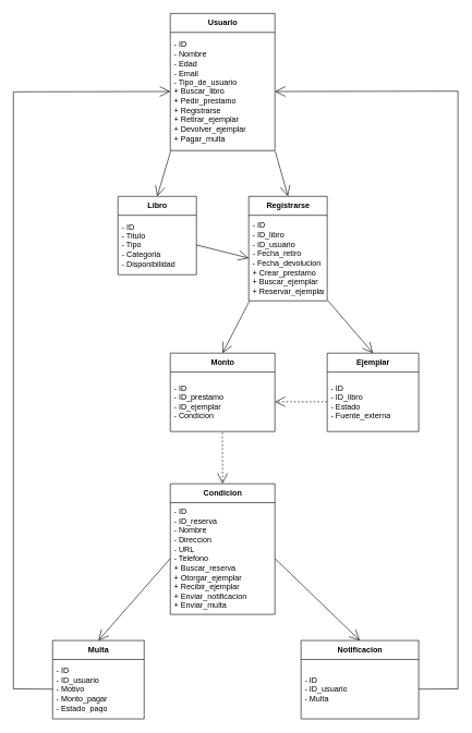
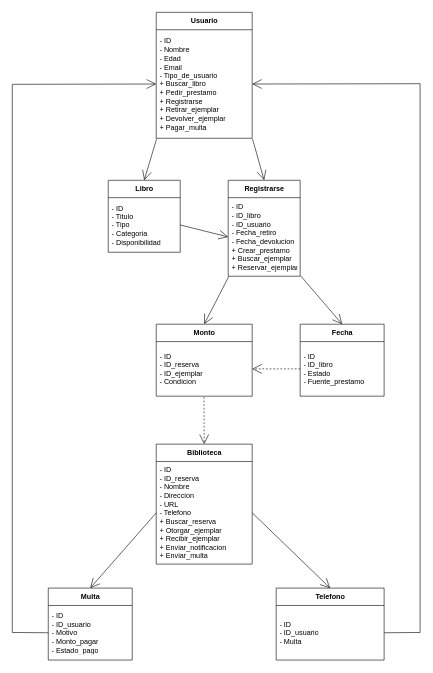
  <mxCell id="0" />
  <mxCell id="1" parent="0" />
- <mxCell id="2" value="Notificacion" style="swimlane;fontStyle=1;align=center;verticalAlign=middle;childLayout=stackLayout;horizontal=1;startSize=29;horizontalStack=0;resizeParent=1;resizeParentMax=0;resizeLast=0;collapsible=0;marginBottom=0;html=1;hachureGap=4;" parent="1" vertex="1"><mxGeometry x="460" y="980" width="180" height="120" as="geometry" /></mxCell>
+ <mxCell id="2" value="Telefono" style="swimlane;fontStyle=1;align=center;verticalAlign=middle;childLayout=stackLayout;horizontal=1;startSize=29;horizontalStack=0;resizeParent=1;resizeParentMax=0;resizeLast=0;collapsible=0;marginBottom=0;html=1;hachureGap=4;" parent="1" vertex="1"><mxGeometry x="460" y="980" width="180" height="120" as="geometry" /></mxCell>
  <mxCell id="3" value="- ID&lt;br&gt;- ID_usuario&lt;br&gt;- Multa" style="text;html=1;strokeColor=none;fillColor=none;align=left;verticalAlign=middle;spacingLeft=4;spacingRight=4;overflow=hidden;rotatable=0;points=[[0,0.5],[1,0.5]];portConstraint=eastwest;hachureGap=4;" parent="2" vertex="1"><mxGeometry y="29" width="180" height="91" as="geometry" /></mxCell>
- <mxCell id="4" value="Ejemplar" style="swimlane;fontStyle=1;align=center;verticalAlign=middle;childLayout=stackLayout;horizontal=1;startSize=29;horizontalStack=0;resizeParent=1;resizeParentMax=0;resizeLast=0;collapsible=0;marginBottom=0;html=1;hachureGap=4;" parent="1" vertex="1"><mxGeometry x="500" y="540" width="140" height="120" as="geometry" /></mxCell>
- <mxCell id="5" value="- ID&lt;br&gt;- ID_libro&lt;br&gt;- Estado&lt;br&gt;- Fuente_externa" style="text;html=1;strokeColor=none;fillColor=none;align=left;verticalAlign=middle;spacingLeft=4;spacingRight=4;overflow=hidden;rotatable=0;points=[[0,0.5],[1,0.5]];portConstraint=eastwest;hachureGap=4;" parent="4" vertex="1"><mxGeometry y="29" width="140" height="91" as="geometry" /></mxCell>
+ <mxCell id="4" value="Fecha" style="swimlane;fontStyle=1;align=center;verticalAlign=middle;childLayout=stackLayout;horizontal=1;startSize=29;horizontalStack=0;resizeParent=1;resizeParentMax=0;resizeLast=0;collapsible=0;marginBottom=0;html=1;hachureGap=4;" parent="1" vertex="1"><mxGeometry x="500" y="540" width="140" height="120" as="geometry" /></mxCell>
+ <mxCell id="5" value="- ID&lt;br&gt;- ID_libro&lt;br&gt;- Estado&lt;br&gt;- Fuente_prestamo" style="text;html=1;strokeColor=none;fillColor=none;align=left;verticalAlign=middle;spacingLeft=4;spacingRight=4;overflow=hidden;rotatable=0;points=[[0,0.5],[1,0.5]];portConstraint=eastwest;hachureGap=4;" parent="4" vertex="1"><mxGeometry y="29" width="140" height="91" as="geometry" /></mxCell>
  <mxCell id="6" value="" style="edgeStyle=none;curved=1;rounded=0;orthogonalLoop=1;jettySize=auto;html=1;endArrow=open;startSize=14;endSize=14;sourcePerimeterSpacing=8;targetPerimeterSpacing=8;exitX=1.003;exitY=1.005;exitDx=0;exitDy=0;exitPerimeter=0;entryX=0.5;entryY=0;entryDx=0;entryDy=0;" parent="1" source="8" target="13" edge="1"><mxGeometry relative="1" as="geometry" /></mxCell>
  <mxCell id="7" value="Usuario" style="swimlane;fontStyle=1;align=center;verticalAlign=middle;childLayout=stackLayout;horizontal=1;startSize=29;horizontalStack=0;resizeParent=1;resizeParentMax=0;resizeLast=0;collapsible=0;marginBottom=0;html=1;hachureGap=4;" parent="1" vertex="1"><mxGeometry x="260" y="20" width="160" height="210" as="geometry" /></mxCell>
  <mxCell id="8" value="- ID&lt;br&gt;- Nombre&lt;br&gt;- Edad&lt;br&gt;- Email&lt;br&gt;- Tipo_de_usuario&lt;br&gt;+ Buscar_libro&lt;br&gt;+ Pedir_prestamo&lt;br&gt;+ Registrarse&lt;br&gt;+ Retirar_ejemplar&lt;br&gt;+ Devolver_ejemplar&lt;br&gt;+ Pagar_multa" style="text;html=1;strokeColor=none;fillColor=none;align=left;verticalAlign=middle;spacingLeft=4;spacingRight=4;overflow=hidden;rotatable=0;points=[[0,0.5],[1,0.5]];portConstraint=eastwest;hachureGap=4;" parent="7" vertex="1"><mxGeometry y="29" width="160" height="181" as="geometry" /></mxCell>
  <mxCell id="9" style="edgeStyle=none;curved=1;rounded=0;orthogonalLoop=1;jettySize=auto;html=1;exitX=0.009;exitY=1.002;exitDx=0;exitDy=0;entryX=0.5;entryY=0;entryDx=0;entryDy=0;endArrow=open;startSize=14;endSize=14;sourcePerimeterSpacing=8;targetPerimeterSpacing=8;exitPerimeter=0;" parent="1" source="14" target="11" edge="1"><mxGeometry relative="1" as="geometry" /></mxCell>
  <mxCell id="10" value="" style="edgeStyle=none;curved=1;rounded=0;orthogonalLoop=1;jettySize=auto;html=1;endArrow=open;startSize=14;endSize=14;sourcePerimeterSpacing=8;targetPerimeterSpacing=8;exitX=0.498;exitY=1.018;exitDx=0;exitDy=0;exitPerimeter=0;entryX=0.5;entryY=0;entryDx=0;entryDy=0;dashed=1;" parent="1" source="12" target="19" edge="1"><mxGeometry relative="1" as="geometry" /></mxCell>
  <mxCell id="11" value="Monto" style="swimlane;fontStyle=1;align=center;verticalAlign=middle;childLayout=stackLayout;horizontal=1;startSize=29;horizontalStack=0;resizeParent=1;resizeParentMax=0;resizeLast=0;collapsible=0;marginBottom=0;html=1;hachureGap=4;" parent="1" vertex="1"><mxGeometry x="260" y="540" width="160" height="120" as="geometry" /></mxCell>
- <mxCell id="12" value="- ID&lt;br&gt;- ID_prestamo&lt;br&gt;- ID_ejemplar&lt;br&gt;- Condicion" style="text;html=1;strokeColor=none;fillColor=none;align=left;verticalAlign=middle;spacingLeft=4;spacingRight=4;overflow=hidden;rotatable=0;points=[[0,0.5],[1,0.5]];portConstraint=eastwest;hachureGap=4;" parent="11" vertex="1"><mxGeometry y="29" width="160" height="91" as="geometry" /></mxCell>
+ <mxCell id="12" value="- ID&lt;br&gt;- ID_reserva&lt;br&gt;- ID_ejemplar&lt;br&gt;- Condicion" style="text;html=1;strokeColor=none;fillColor=none;align=left;verticalAlign=middle;spacingLeft=4;spacingRight=4;overflow=hidden;rotatable=0;points=[[0,0.5],[1,0.5]];portConstraint=eastwest;hachureGap=4;" parent="11" vertex="1"><mxGeometry y="29" width="160" height="91" as="geometry" /></mxCell>
  <mxCell id="13" value="Registrarse" style="swimlane;fontStyle=1;align=center;verticalAlign=middle;childLayout=stackLayout;horizontal=1;startSize=29;horizontalStack=0;resizeParent=1;resizeParentMax=0;resizeLast=0;collapsible=0;marginBottom=0;html=1;hachureGap=4;" parent="1" vertex="1"><mxGeometry x="380" y="300" width="120" height="160" as="geometry" /></mxCell>
  <mxCell id="14" value="- ID&lt;br&gt;- ID_libro&lt;br&gt;- ID_usuario&lt;br&gt;- Fecha_retiro&lt;br&gt;- Fecha_devolucion&lt;br&gt;+ Crear_prestamo&lt;br&gt;+ Buscar_ejemplar&lt;br&gt;+ Reservar_ejemplar" style="text;html=1;strokeColor=none;fillColor=none;align=left;verticalAlign=middle;spacingLeft=4;spacingRight=4;overflow=hidden;rotatable=0;points=[[0,0.5],[1,0.5]];portConstraint=eastwest;hachureGap=4;" parent="13" vertex="1"><mxGeometry y="29" width="120" height="131" as="geometry" /></mxCell>
  <mxCell id="15" value="Libro" style="swimlane;fontStyle=1;align=center;verticalAlign=middle;childLayout=stackLayout;horizontal=1;startSize=29;horizontalStack=0;resizeParent=1;resizeParentMax=0;resizeLast=0;collapsible=0;marginBottom=0;html=1;hachureGap=4;" parent="1" vertex="1"><mxGeometry x="180" y="300" width="120" height="120" as="geometry" /></mxCell>
  <mxCell id="16" value="- ID&lt;br&gt;- Titulo&lt;br&gt;- Tipo&lt;br&gt;- Categoria&lt;br&gt;- Disponibilidad" style="text;html=1;strokeColor=none;fillColor=none;align=left;verticalAlign=middle;spacingLeft=4;spacingRight=4;overflow=hidden;rotatable=0;points=[[0,0.5],[1,0.5]];portConstraint=eastwest;hachureGap=4;" parent="15" vertex="1"><mxGeometry y="29" width="120" height="91" as="geometry" /></mxCell>
  <mxCell id="17" value="Multa" style="swimlane;fontStyle=1;align=center;verticalAlign=middle;childLayout=stackLayout;horizontal=1;startSize=29;horizontalStack=0;resizeParent=1;resizeParentMax=0;resizeLast=0;collapsible=0;marginBottom=0;html=1;hachureGap=4;" parent="1" vertex="1"><mxGeometry x="80" y="980" width="140" height="120" as="geometry" /></mxCell>
  <mxCell id="18" value="- ID&lt;br&gt;- ID_usuario&lt;br&gt;- Motivo&lt;br&gt;- Monto_pagar&lt;br&gt;- Estado_pago" style="text;html=1;strokeColor=none;fillColor=none;align=left;verticalAlign=middle;spacingLeft=4;spacingRight=4;overflow=hidden;rotatable=0;points=[[0,0.5],[1,0.5]];portConstraint=eastwest;hachureGap=4;" parent="17" vertex="1"><mxGeometry y="29" width="140" height="91" as="geometry" /></mxCell>
- <mxCell id="19" value="Condicion" style="swimlane;fontStyle=1;align=center;verticalAlign=middle;childLayout=stackLayout;horizontal=1;startSize=29;horizontalStack=0;resizeParent=1;resizeParentMax=0;resizeLast=0;collapsible=0;marginBottom=0;html=1;hachureGap=4;" parent="1" vertex="1"><mxGeometry x="260" y="740" width="160" height="200" as="geometry" /></mxCell>
+ <mxCell id="19" value="Biblioteca" style="swimlane;fontStyle=1;align=center;verticalAlign=middle;childLayout=stackLayout;horizontal=1;startSize=29;horizontalStack=0;resizeParent=1;resizeParentMax=0;resizeLast=0;collapsible=0;marginBottom=0;html=1;hachureGap=4;" parent="1" vertex="1"><mxGeometry x="260" y="740" width="160" height="200" as="geometry" /></mxCell>
  <mxCell id="20" value="- ID&lt;br&gt;- ID_reserva&lt;br&gt;- Nombre&lt;br&gt;- Direccion&lt;br&gt;- URL&lt;br&gt;- Telefono&lt;br&gt;+ Buscar_reserva&lt;br&gt;+ Otorgar_ejemplar&lt;br&gt;+ Recibir_ejemplar&lt;br&gt;+ Enviar_notificacion&lt;br&gt;+ Enviar_multa" style="text;html=1;strokeColor=none;fillColor=none;align=left;verticalAlign=middle;spacingLeft=4;spacingRight=4;overflow=hidden;rotatable=0;points=[[0,0.5],[1,0.5]];portConstraint=eastwest;hachureGap=4;" parent="19" vertex="1"><mxGeometry y="29" width="160" height="171" as="geometry" /></mxCell>
  <mxCell id="21" style="edgeStyle=none;rounded=0;orthogonalLoop=1;jettySize=auto;html=1;exitX=1;exitY=0.5;exitDx=0;exitDy=0;endArrow=open;startSize=14;endSize=14;sourcePerimeterSpacing=8;targetPerimeterSpacing=8;entryX=1;entryY=0.5;entryDx=0;entryDy=0;" parent="1" source="3" target="8" edge="1"><mxGeometry relative="1" as="geometry"><mxPoint x="380" y="140" as="targetPoint" /><Array as="points"><mxPoint x="700" y="1054" /><mxPoint x="700" y="139" /></Array></mxGeometry></mxCell>
  <mxCell id="22" style="edgeStyle=none;rounded=0;orthogonalLoop=1;jettySize=auto;html=1;exitX=0;exitY=0.5;exitDx=0;exitDy=0;entryX=0;entryY=0.5;entryDx=0;entryDy=0;endArrow=open;startSize=14;endSize=14;sourcePerimeterSpacing=8;targetPerimeterSpacing=8;" parent="1" source="18" target="8" edge="1"><mxGeometry relative="1" as="geometry"><Array as="points"><mxPoint x="20" y="1054" /><mxPoint x="20" y="140" /></Array></mxGeometry></mxCell>
  <mxCell id="23" value="" style="edgeStyle=none;curved=1;rounded=0;orthogonalLoop=1;jettySize=auto;html=1;endArrow=open;startSize=14;endSize=14;sourcePerimeterSpacing=8;targetPerimeterSpacing=8;entryX=0.5;entryY=0;entryDx=0;entryDy=0;exitX=0.004;exitY=1.004;exitDx=0;exitDy=0;exitPerimeter=0;" parent="1" source="8" target="15" edge="1"><mxGeometry relative="1" as="geometry" /></mxCell>
  <mxCell id="24" value="" style="edgeStyle=none;curved=1;rounded=0;orthogonalLoop=1;jettySize=auto;html=1;endArrow=open;startSize=14;endSize=14;sourcePerimeterSpacing=8;targetPerimeterSpacing=8;entryX=0.5;entryY=0;entryDx=0;entryDy=0;exitX=1.009;exitY=0.997;exitDx=0;exitDy=0;exitPerimeter=0;" parent="1" source="14" target="4" edge="1"><mxGeometry relative="1" as="geometry" /></mxCell>
  <mxCell id="25" style="edgeStyle=none;rounded=0;orthogonalLoop=1;jettySize=auto;html=1;exitX=0;exitY=0.5;exitDx=0;exitDy=0;entryX=0.5;entryY=0;entryDx=0;entryDy=0;endArrow=open;startSize=14;endSize=14;sourcePerimeterSpacing=8;targetPerimeterSpacing=8;" parent="1" source="20" target="17" edge="1"><mxGeometry relative="1" as="geometry" /></mxCell>
  <mxCell id="26" style="edgeStyle=none;rounded=0;orthogonalLoop=1;jettySize=auto;html=1;exitX=1;exitY=0.5;exitDx=0;exitDy=0;entryX=0.5;entryY=0;entryDx=0;entryDy=0;endArrow=open;startSize=14;endSize=14;sourcePerimeterSpacing=8;targetPerimeterSpacing=8;" parent="1" source="20" target="2" edge="1"><mxGeometry relative="1" as="geometry" /></mxCell>
  <mxCell id="27" value="" style="edgeStyle=none;rounded=0;orthogonalLoop=1;jettySize=auto;html=1;endArrow=open;startSize=14;endSize=14;sourcePerimeterSpacing=8;targetPerimeterSpacing=8;exitX=1;exitY=0.5;exitDx=0;exitDy=0;entryX=0;entryY=0.5;entryDx=0;entryDy=0;" parent="1" source="16" target="14" edge="1"><mxGeometry relative="1" as="geometry" /></mxCell>
  <mxCell id="28" value="" style="edgeStyle=none;rounded=0;orthogonalLoop=1;jettySize=auto;html=1;fontSize=10;endArrow=open;startSize=14;endSize=14;sourcePerimeterSpacing=8;targetPerimeterSpacing=8;entryX=1;entryY=0.5;entryDx=0;entryDy=0;exitX=0;exitY=0.5;exitDx=0;exitDy=0;dashed=1;" parent="1" source="5" target="12" edge="1"><mxGeometry relative="1" as="geometry" /></mxCell>
